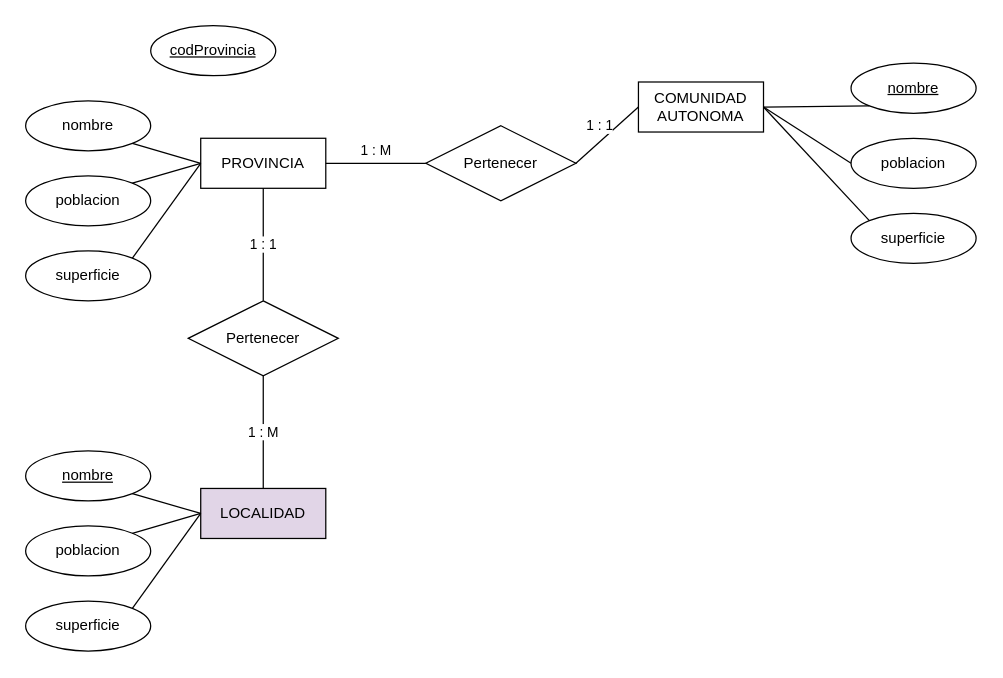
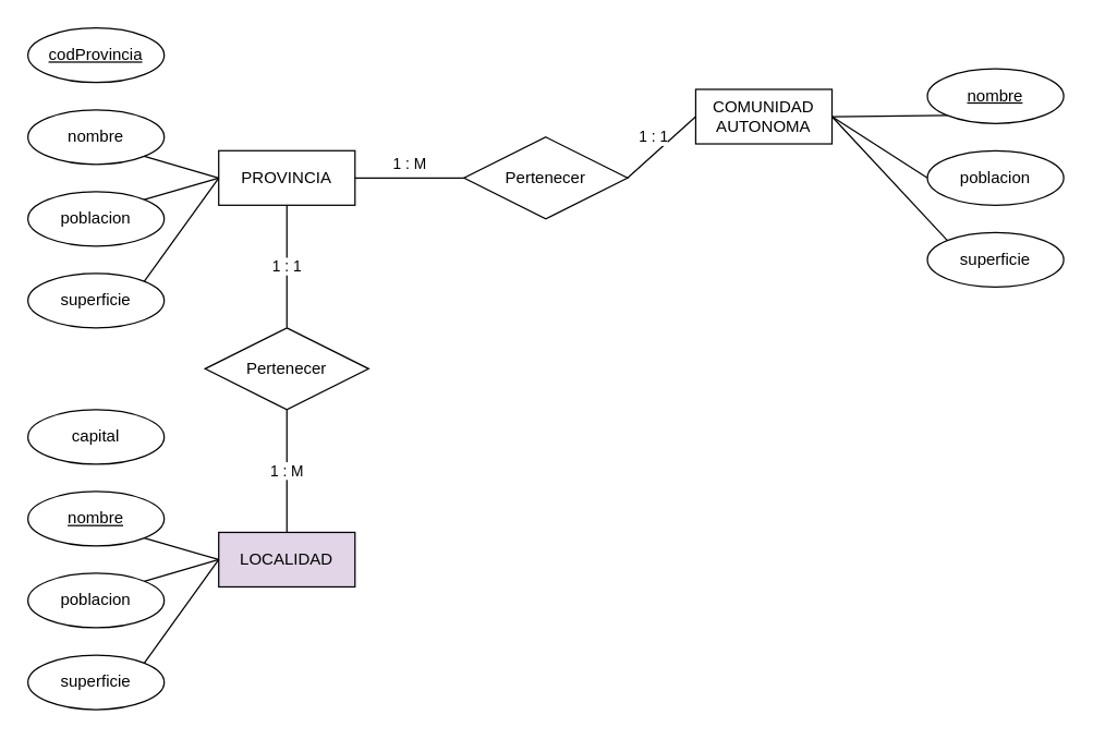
  <mxCell id="0" />
  <mxCell id="1" parent="0" />
  <mxCell id="2" value="PROVINCIA" style="whiteSpace=wrap;html=1;align=center;" vertex="1" parent="1"><mxGeometry x="160" y="110" width="100" height="40" as="geometry" /></mxCell>
  <mxCell id="3" value="poblacion" style="ellipse;whiteSpace=wrap;html=1;align=center;" vertex="1" parent="1"><mxGeometry x="20" y="140" width="100" height="40" as="geometry" /></mxCell>
  <mxCell id="4" value="nombre" style="ellipse;whiteSpace=wrap;html=1;align=center;" vertex="1" parent="1"><mxGeometry x="20" y="80" width="100" height="40" as="geometry" /></mxCell>
  <mxCell id="5" value="superficie" style="ellipse;whiteSpace=wrap;html=1;align=center;" vertex="1" parent="1"><mxGeometry x="20" y="200" width="100" height="40" as="geometry" /></mxCell>
  <mxCell id="6" value="" style="endArrow=none;html=1;rounded=0;exitX=1;exitY=1;exitDx=0;exitDy=0;entryX=0;entryY=0.5;entryDx=0;entryDy=0;" edge="1" parent="1" source="4" target="2"><mxGeometry width="50" height="50" relative="1" as="geometry"><mxPoint x="280" y="310" as="sourcePoint" /><mxPoint x="330" y="260" as="targetPoint" /></mxGeometry></mxCell>
  <mxCell id="7" value="" style="endArrow=none;html=1;rounded=0;exitX=1;exitY=0;exitDx=0;exitDy=0;entryX=0;entryY=0.5;entryDx=0;entryDy=0;" edge="1" parent="1" source="3" target="2"><mxGeometry width="50" height="50" relative="1" as="geometry"><mxPoint x="130" y="80" as="sourcePoint" /><mxPoint x="190" y="140" as="targetPoint" /></mxGeometry></mxCell>
  <mxCell id="8" value="" style="endArrow=none;html=1;rounded=0;exitX=1;exitY=0;exitDx=0;exitDy=0;entryX=0;entryY=0.5;entryDx=0;entryDy=0;" edge="1" parent="1" source="5" target="2"><mxGeometry width="50" height="50" relative="1" as="geometry"><mxPoint x="130" y="140" as="sourcePoint" /><mxPoint x="190" y="140" as="targetPoint" /></mxGeometry></mxCell>
  <mxCell id="9" value="LOCALIDAD" style="whiteSpace=wrap;html=1;align=center;fillColor=#e1d5e7;" vertex="1" parent="1"><mxGeometry x="160" y="390" width="100" height="40" as="geometry" /></mxCell>
  <mxCell id="10" value="poblacion" style="ellipse;whiteSpace=wrap;html=1;align=center;" vertex="1" parent="1"><mxGeometry x="20" y="420" width="100" height="40" as="geometry" /></mxCell>
  <mxCell id="11" value="&lt;u&gt;nombre&lt;/u&gt;" style="ellipse;whiteSpace=wrap;html=1;align=center;" vertex="1" parent="1"><mxGeometry x="20" y="360" width="100" height="40" as="geometry" /></mxCell>
  <mxCell id="12" value="superficie" style="ellipse;whiteSpace=wrap;html=1;align=center;" vertex="1" parent="1"><mxGeometry x="20" y="480" width="100" height="40" as="geometry" /></mxCell>
  <mxCell id="13" value="" style="endArrow=none;html=1;rounded=0;exitX=1;exitY=1;exitDx=0;exitDy=0;entryX=0;entryY=0.5;entryDx=0;entryDy=0;" edge="1" parent="1" source="11" target="9"><mxGeometry width="50" height="50" relative="1" as="geometry"><mxPoint x="280" y="590" as="sourcePoint" /><mxPoint x="330" y="540" as="targetPoint" /></mxGeometry></mxCell>
  <mxCell id="14" value="" style="endArrow=none;html=1;rounded=0;exitX=1;exitY=0;exitDx=0;exitDy=0;entryX=0;entryY=0.5;entryDx=0;entryDy=0;" edge="1" parent="1" source="10" target="9"><mxGeometry width="50" height="50" relative="1" as="geometry"><mxPoint x="130" y="360" as="sourcePoint" /><mxPoint x="190" y="420" as="targetPoint" /></mxGeometry></mxCell>
  <mxCell id="15" value="" style="endArrow=none;html=1;rounded=0;exitX=1;exitY=0;exitDx=0;exitDy=0;entryX=0;entryY=0.5;entryDx=0;entryDy=0;" edge="1" parent="1" source="12" target="9"><mxGeometry width="50" height="50" relative="1" as="geometry"><mxPoint x="130" y="420" as="sourcePoint" /><mxPoint x="190" y="420" as="targetPoint" /></mxGeometry></mxCell>
  <mxCell id="16" value="COMUNIDAD AUTONOMA" style="whiteSpace=wrap;html=1;align=center;flipH=1;flipV=1;" vertex="1" parent="1"><mxGeometry x="510" y="65" width="100" height="40" as="geometry" /></mxCell>
  <mxCell id="17" value="poblacion" style="ellipse;whiteSpace=wrap;html=1;align=center;flipH=1;flipV=1;" vertex="1" parent="1"><mxGeometry x="680" y="110" width="100" height="40" as="geometry" /></mxCell>
  <mxCell id="18" value="&lt;u&gt;nombre&lt;/u&gt;" style="ellipse;whiteSpace=wrap;html=1;align=center;flipH=1;flipV=1;" vertex="1" parent="1"><mxGeometry x="680" y="50" width="100" height="40" as="geometry" /></mxCell>
  <mxCell id="19" value="superficie" style="ellipse;whiteSpace=wrap;html=1;align=center;flipH=1;flipV=1;" vertex="1" parent="1"><mxGeometry x="680" y="170" width="100" height="40" as="geometry" /></mxCell>
  <mxCell id="20" value="" style="endArrow=none;html=1;rounded=0;exitX=0;exitY=1;exitDx=0;exitDy=0;entryX=1;entryY=0.5;entryDx=0;entryDy=0;" edge="1" parent="1" source="18" target="16"><mxGeometry width="50" height="50" relative="1" as="geometry"><mxPoint x="435.355" y="-95.858" as="sourcePoint" /><mxPoint x="385.355" y="-45.858" as="targetPoint" /></mxGeometry></mxCell>
  <mxCell id="21" value="" style="endArrow=none;html=1;rounded=0;entryX=1;entryY=0.5;entryDx=0;entryDy=0;exitX=0;exitY=0.5;exitDx=0;exitDy=0;" edge="1" parent="1" source="17" target="16"><mxGeometry width="50" height="50" relative="1" as="geometry"><mxPoint x="680" y="120" as="sourcePoint" /><mxPoint x="540" y="121" as="targetPoint" /></mxGeometry></mxCell>
  <mxCell id="22" value="" style="endArrow=none;html=1;rounded=0;exitX=0;exitY=0;exitDx=0;exitDy=0;entryX=1;entryY=0.5;entryDx=0;entryDy=0;" edge="1" parent="1" source="19" target="16"><mxGeometry width="50" height="50" relative="1" as="geometry"><mxPoint x="585.355" y="165.858" as="sourcePoint" /><mxPoint x="525.355" y="165.858" as="targetPoint" /></mxGeometry></mxCell>
  <mxCell id="23" value="Pertenecer" style="shape=rhombus;perimeter=rhombusPerimeter;whiteSpace=wrap;html=1;align=center;" vertex="1" parent="1"><mxGeometry x="340" y="100" width="120" height="60" as="geometry" /></mxCell>
  <mxCell id="24" value="Pertenecer" style="shape=rhombus;perimeter=rhombusPerimeter;whiteSpace=wrap;html=1;align=center;" vertex="1" parent="1"><mxGeometry x="150" y="240" width="120" height="60" as="geometry" /></mxCell>
  <mxCell id="25" value="1 : M" style="endArrow=none;html=1;rounded=0;exitX=0.5;exitY=0;exitDx=0;exitDy=0;entryX=0.5;entryY=1;entryDx=0;entryDy=0;" edge="1" parent="1" source="9" target="24"><mxGeometry width="50" height="50" relative="1" as="geometry"><mxPoint x="380" y="440" as="sourcePoint" /><mxPoint x="430" y="390" as="targetPoint" /></mxGeometry></mxCell>
  <mxCell id="26" value="1 : 1" style="endArrow=none;html=1;rounded=0;exitX=0.5;exitY=1;exitDx=0;exitDy=0;entryX=0.5;entryY=0;entryDx=0;entryDy=0;" edge="1" parent="1" source="2" target="24"><mxGeometry width="50" height="50" relative="1" as="geometry"><mxPoint x="220" y="360" as="sourcePoint" /><mxPoint x="220" y="290" as="targetPoint" /></mxGeometry></mxCell>
  <mxCell id="27" value="1 : M" style="endArrow=none;html=1;rounded=0;exitX=0;exitY=0.5;exitDx=0;exitDy=0;entryX=1;entryY=0.5;entryDx=0;entryDy=0;" edge="1" parent="1" source="23" target="2"><mxGeometry y="-10" width="50" height="50" relative="1" as="geometry"><mxPoint x="220" y="160" as="sourcePoint" /><mxPoint x="220" y="230" as="targetPoint" /><mxPoint as="offset" /></mxGeometry></mxCell>
  <mxCell id="28" value="1 : 1" style="endArrow=none;html=1;rounded=0;exitX=1;exitY=0.5;exitDx=0;exitDy=0;entryX=0;entryY=0.5;entryDx=0;entryDy=0;" edge="1" parent="1" source="23" target="16"><mxGeometry y="10" width="50" height="50" relative="1" as="geometry"><mxPoint x="350" y="140" as="sourcePoint" /><mxPoint x="270" y="140" as="targetPoint" /><mxPoint as="offset" /></mxGeometry></mxCell>
- <mxCell id="30" value="&lt;u&gt;codProvincia&lt;/u&gt;" style="ellipse;whiteSpace=wrap;html=1;align=center;" vertex="1" parent="1"><mxGeometry x="120" y="20" width="100" height="40" as="geometry" /></mxCell>
+ <mxCell id="29" value="capital" style="ellipse;whiteSpace=wrap;html=1;align=center;" vertex="1" parent="1"><mxGeometry x="20" y="300" width="100" height="40" as="geometry" /></mxCell>
+ <mxCell id="30" value="&lt;u&gt;codProvincia&lt;/u&gt;" style="ellipse;whiteSpace=wrap;html=1;align=center;" vertex="1" parent="1"><mxGeometry x="20" y="20" width="100" height="40" as="geometry" /></mxCell>
